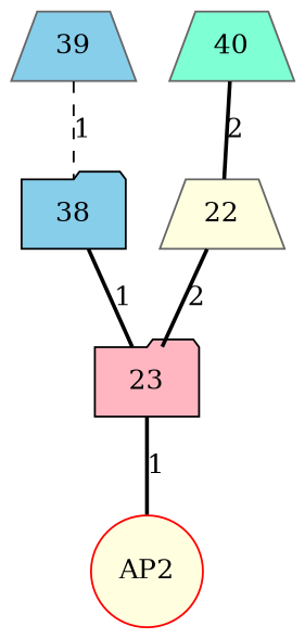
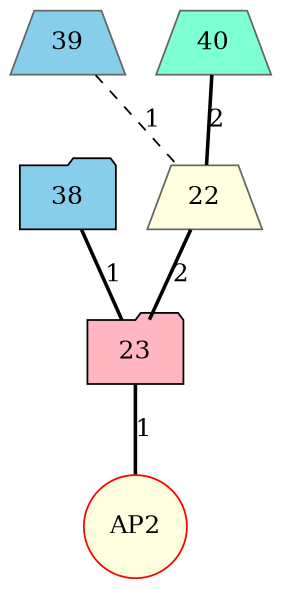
  graph {
    node [color=gray40 fillcolor=skyblue shape=trapezium style=filled]
    edge [style=bold]
    38 [color=black shape=folder]
    39
    23 [color=black fillcolor=lightpink shape=folder]
    40 [fillcolor=aquamarine]
    22 [fillcolor=lightyellow]
    AP2 [color=red fillcolor=lightyellow shape=circle]
    38 -- 23 [label=1]
-   39 -- 38 [label=1 style=dashed]
+   39 -- 22 [label=1 style=dashed]
    23 -- AP2 [label=1]
    40 -- 22 [label=2]
    22 -- 23 [label=2]
  }
